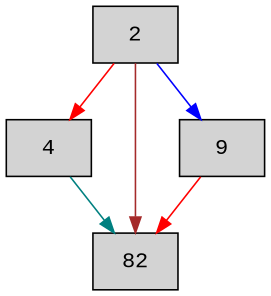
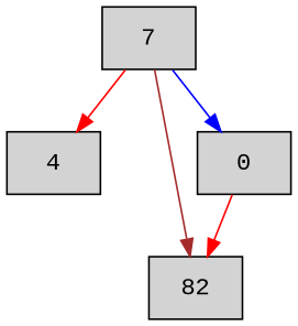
  digraph {
    fontname="Liberation Mono"
    node [fontname="Liberation Mono" shape=box style=filled]
    edge [color=red fontname="Liberation Mono"]
-   n1 [label=2]
+   n1 [label=7]
    n2 [label=4]
    n3 [label=82]
-   n4 [label=9]
+   n4 [label=0]
    n1 -> n2
    n1 -> n3 [color=brown]
    n1 -> n4 [color=blue]
-   n2 -> n3 [color=teal]
    n4 -> n3
  }
